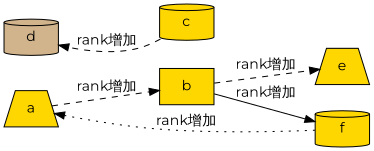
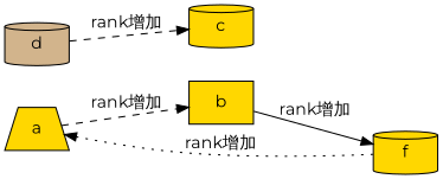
  digraph {
    fontname=Montserrat
    rankdir=LR
    node [fillcolor=gold fontname=Montserrat shape=cylinder style=filled]
    edge [fontname=Montserrat style=dashed]
    a [shape=trapezium]
    b [shape=box]
-   e [shape=trapezium]
    f
    d [fillcolor=tan]
    c
    a -> b [label="rank增加"]
-   b -> e [label="rank增加"]
    b -> f [label="rank增加" style=solid]
    f -> a [label="rank增加" style=dotted]
-   c -> d [label="rank增加"]
+   d -> c [label="rank增加"]
  }
